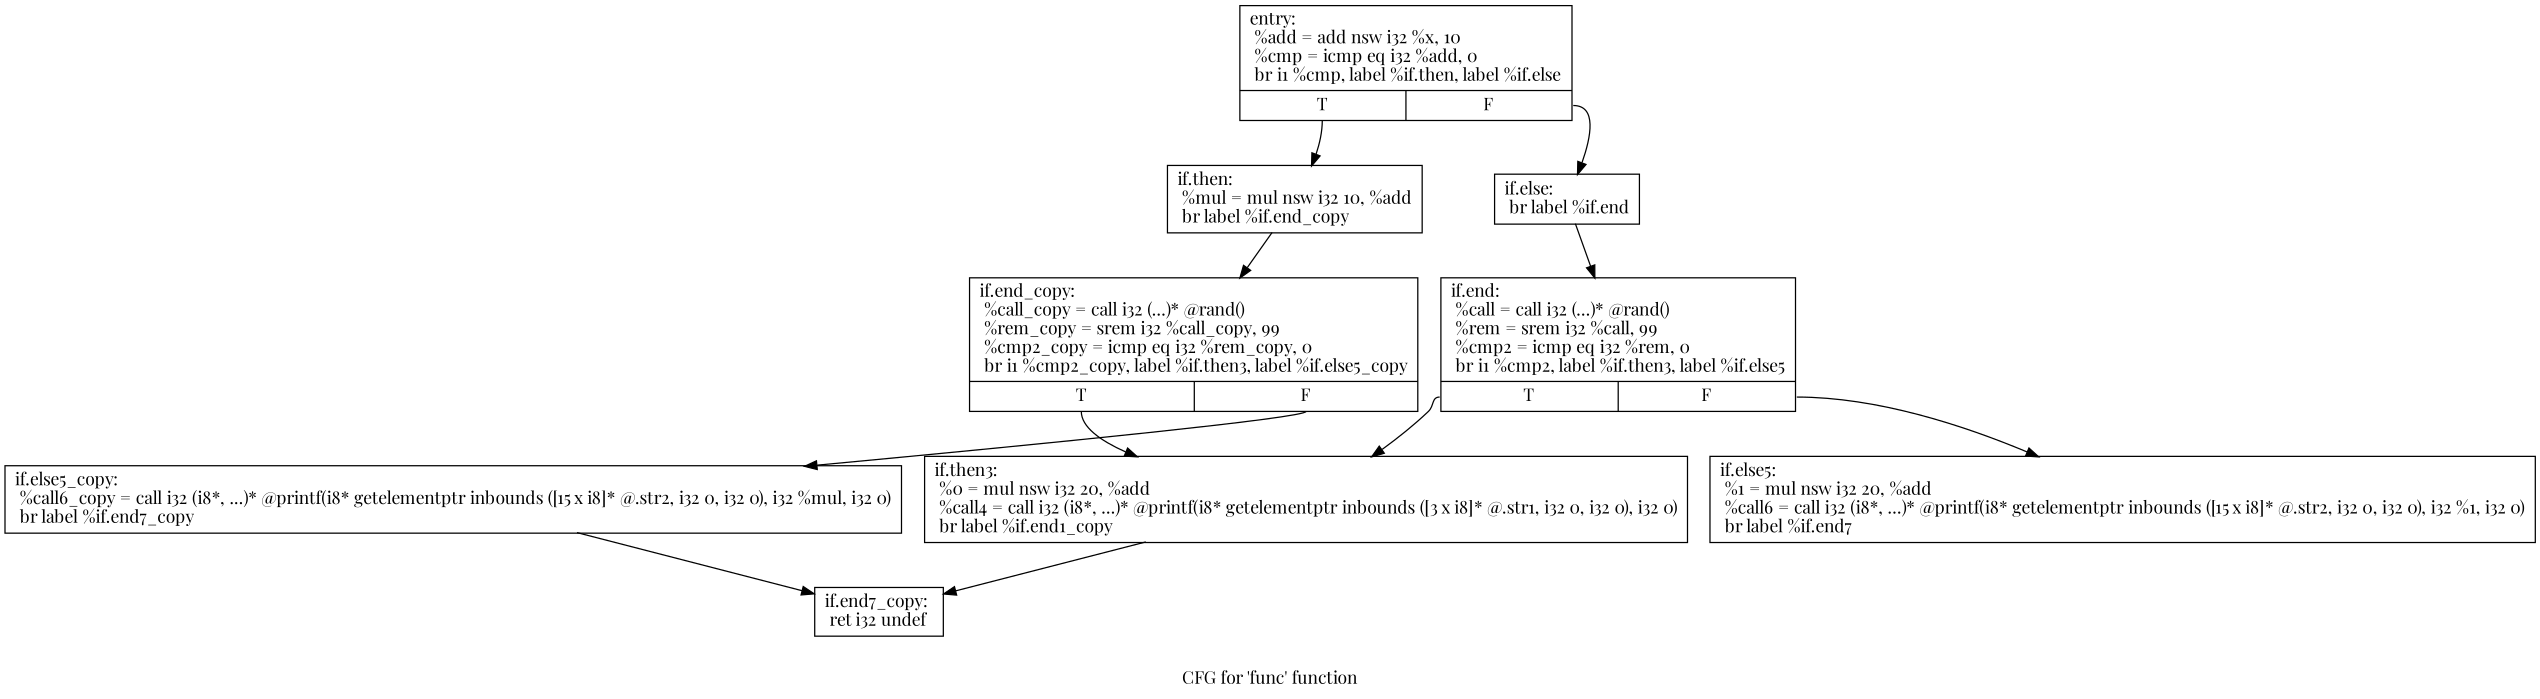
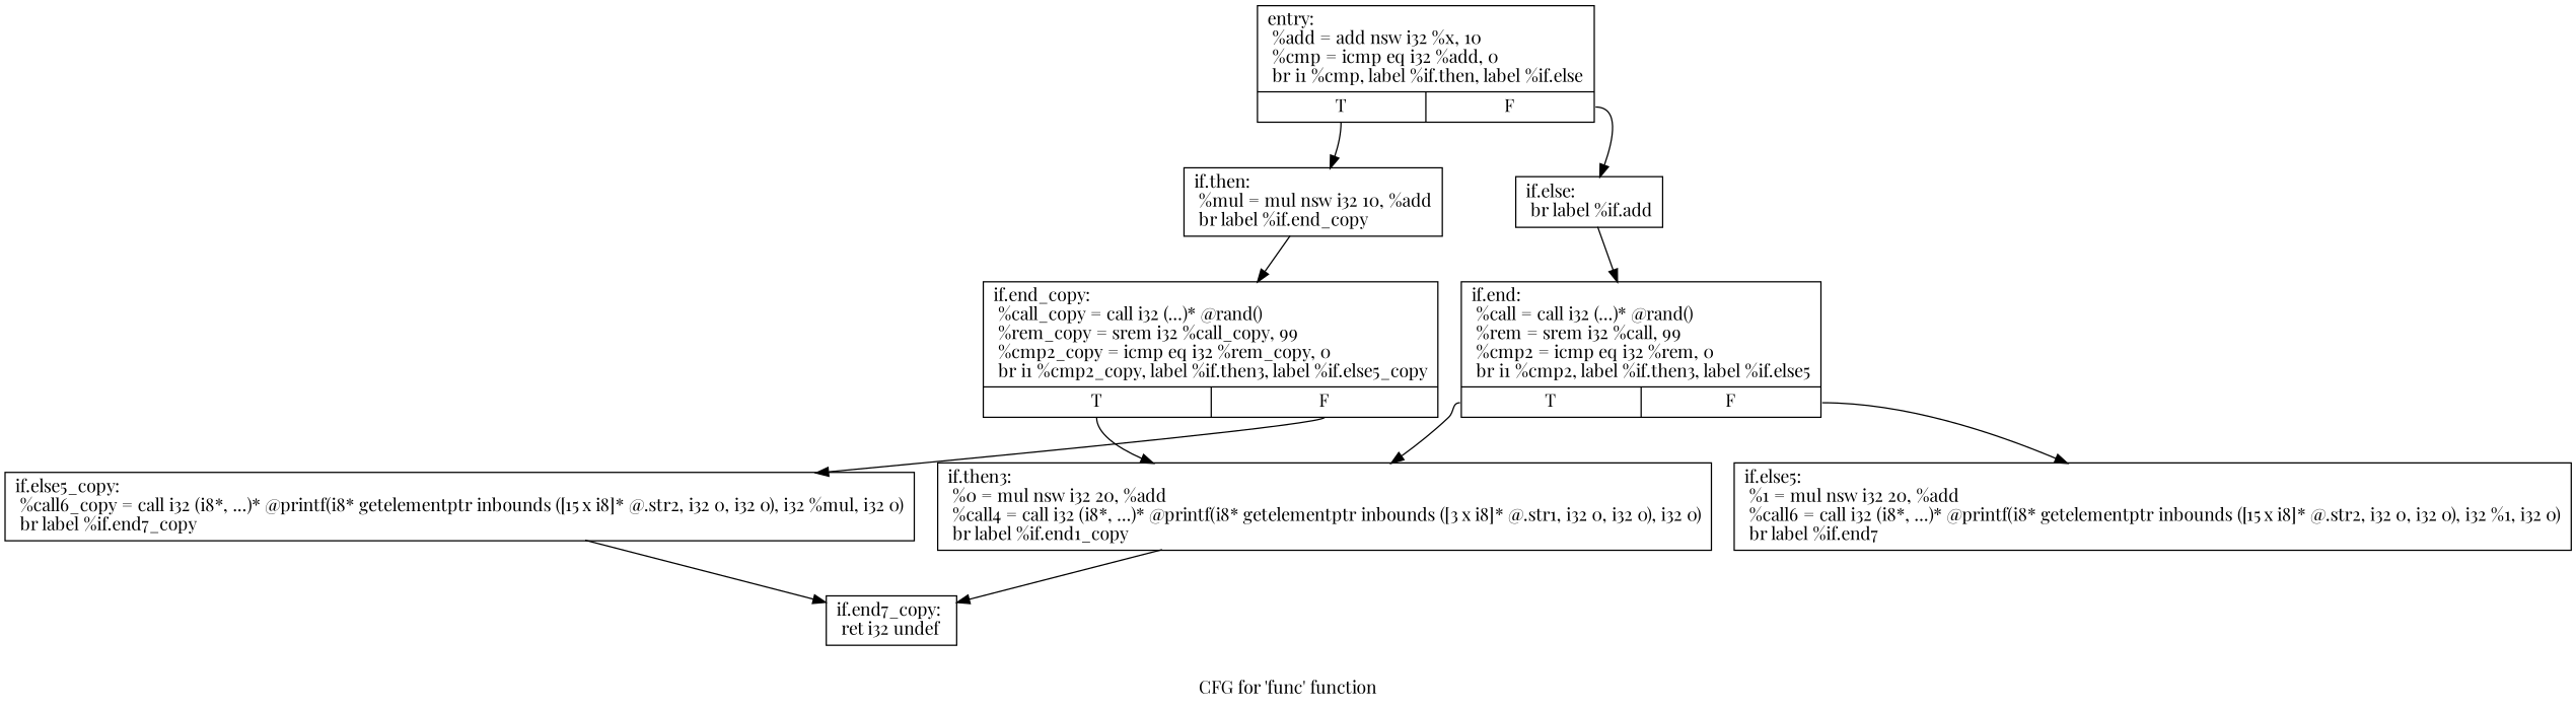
  digraph {
    fontname="Playfair Display"
    label="CFG for 'func' function"
    node [fontname="Playfair Display" shape=record]
    edge [fontname="Playfair Display"]
    n1 [label="{entry:\l  %add = add nsw i32 %x, 10\l  %cmp = icmp eq i32 %add, 0\l  br i1 %cmp, label %if.then, label %if.else\l|{<s0>T|<s1>F}}"]
    n2 [label="{if.then:                                          \l  %mul = mul nsw i32 10, %add\l  br label %if.end_copy\l}"]
-   n3 [label="{if.else:                                          \l  br label %if.end\l}"]
+   n3 [label="{if.else:                                          \l  br label %if.add\l}"]
    n4 [label="{if.end_copy:                                      \l  %call_copy = call i32 (...)* @rand()\l  %rem_copy = srem i32 %call_copy, 99\l  %cmp2_copy = icmp eq i32 %rem_copy, 0\l  br i1 %cmp2_copy, label %if.then3, label %if.else5_copy\l|{<s0>T|<s1>F}}"]
    n5 [label="{if.end:                                           \l  %call = call i32 (...)* @rand()\l  %rem = srem i32 %call, 99\l  %cmp2 = icmp eq i32 %rem, 0\l  br i1 %cmp2, label %if.then3, label %if.else5\l|{<s0>T|<s1>F}}"]
    n6 [label="{if.then3:                                         \l  %0 = mul nsw i32 20, %add\l  %call4 = call i32 (i8*, ...)* @printf(i8* getelementptr inbounds ([3 x i8]* @.str1, i32 0, i32 0), i32 0)\l  br label %if.end1_copy\l}"]
    n7 [label="{if.else5_copy:                                    \l  %call6_copy = call i32 (i8*, ...)* @printf(i8* getelementptr inbounds ([15 x i8]* @.str2, i32 0, i32 0), i32 %mul, i32 0)\l  br label %if.end7_copy\l}"]
    n8 [label="{if.else5:                                         \l  %1 = mul nsw i32 20, %add\l  %call6 = call i32 (i8*, ...)* @printf(i8* getelementptr inbounds ([15 x i8]* @.str2, i32 0, i32 0), i32 %1, i32 0)\l  br label %if.end7\l}"]
    n9 [label="{if.end7_copy:                                     \l  ret i32 undef\l}"]
    n1 -> n2 [tailport=s0]
    n1 -> n3 [tailport=s1]
    n2 -> n4
    n3 -> n5
    n4 -> n6 [tailport=s0]
    n4 -> n7 [tailport=s1]
    n5 -> n6 [tailport=s0]
    n5 -> n8 [tailport=s1]
    n6 -> n9
    n7 -> n9
  }
